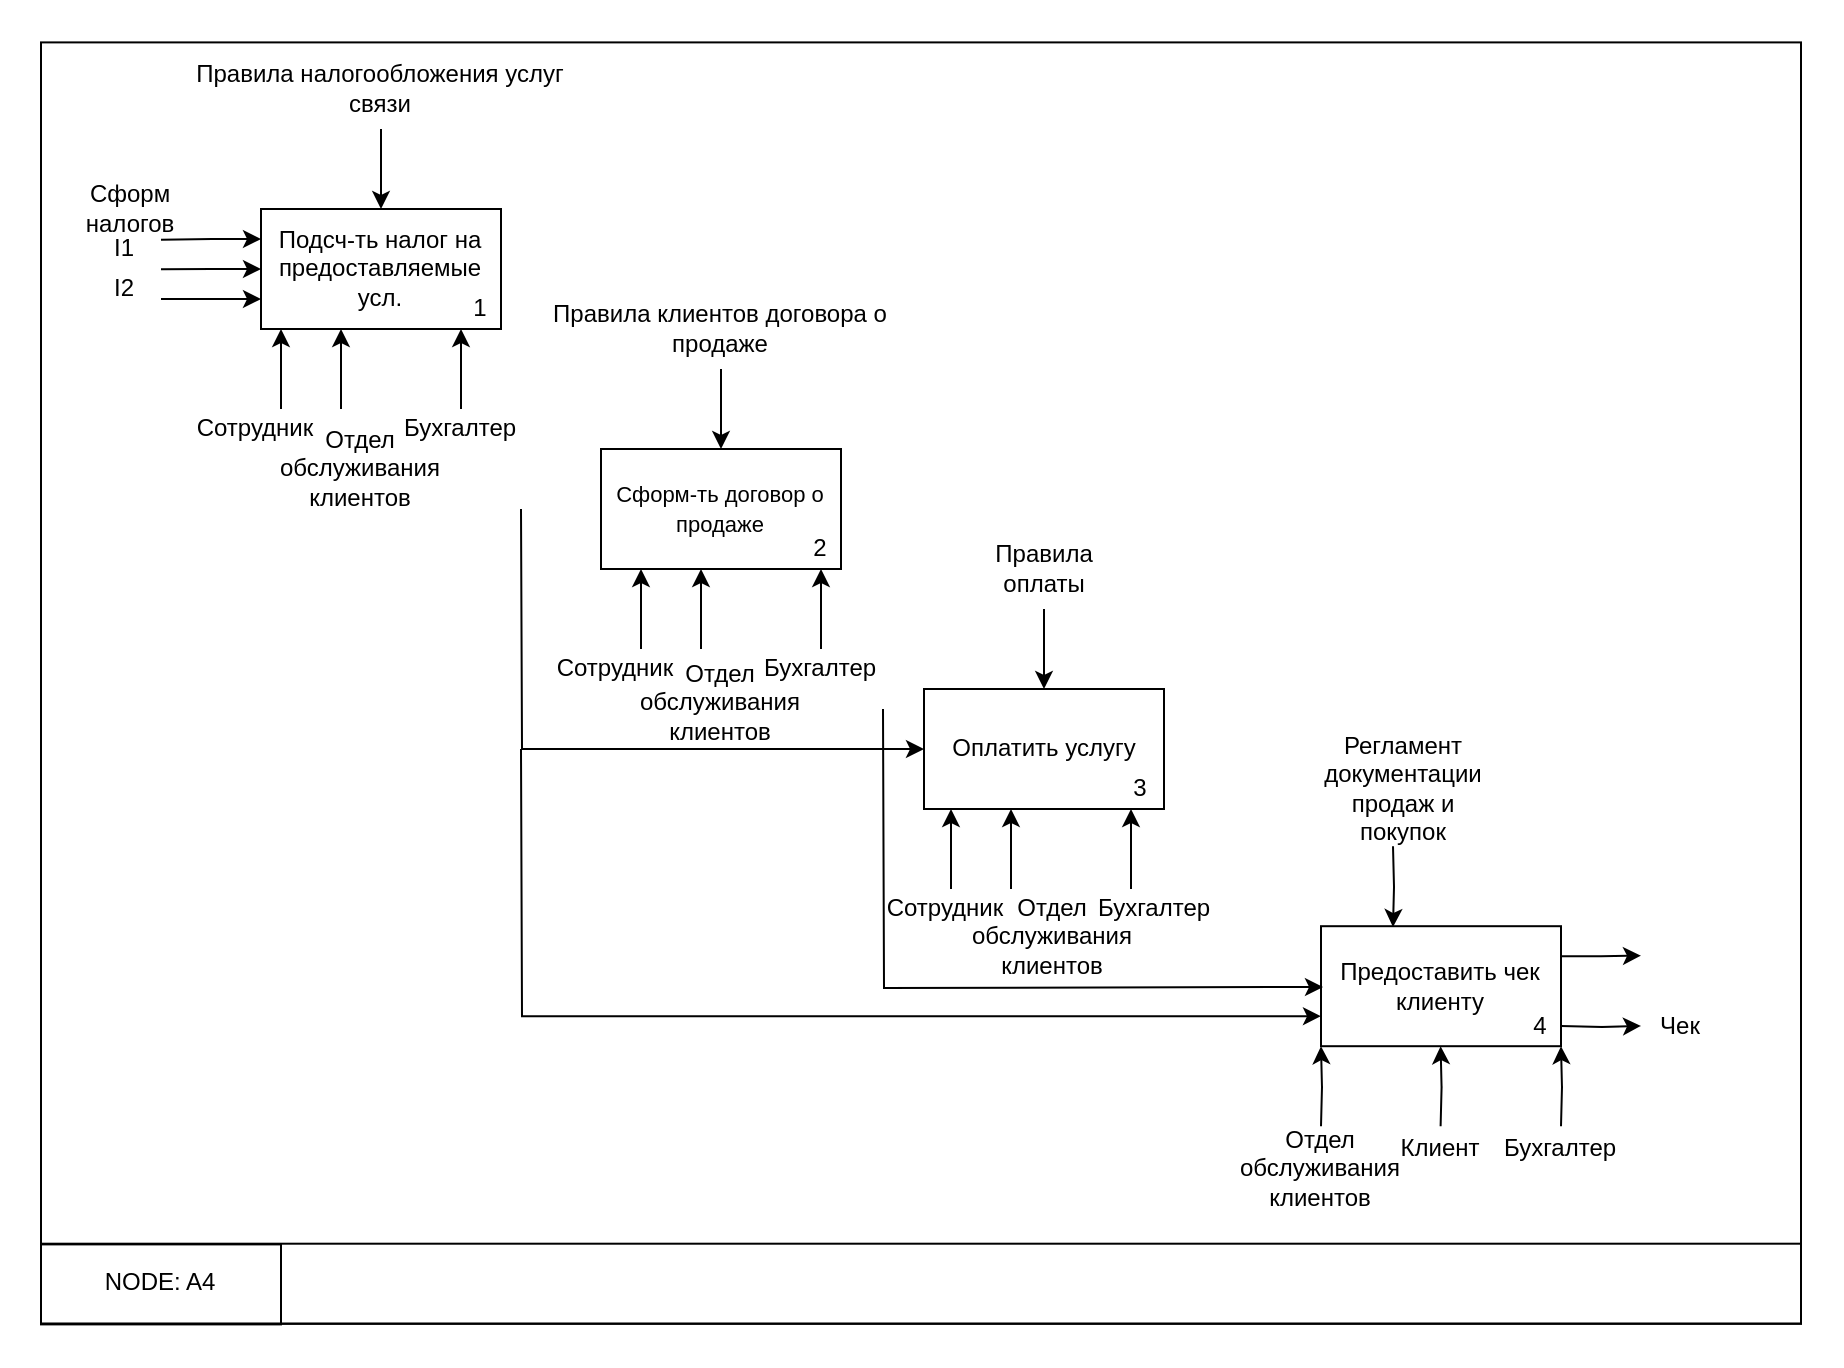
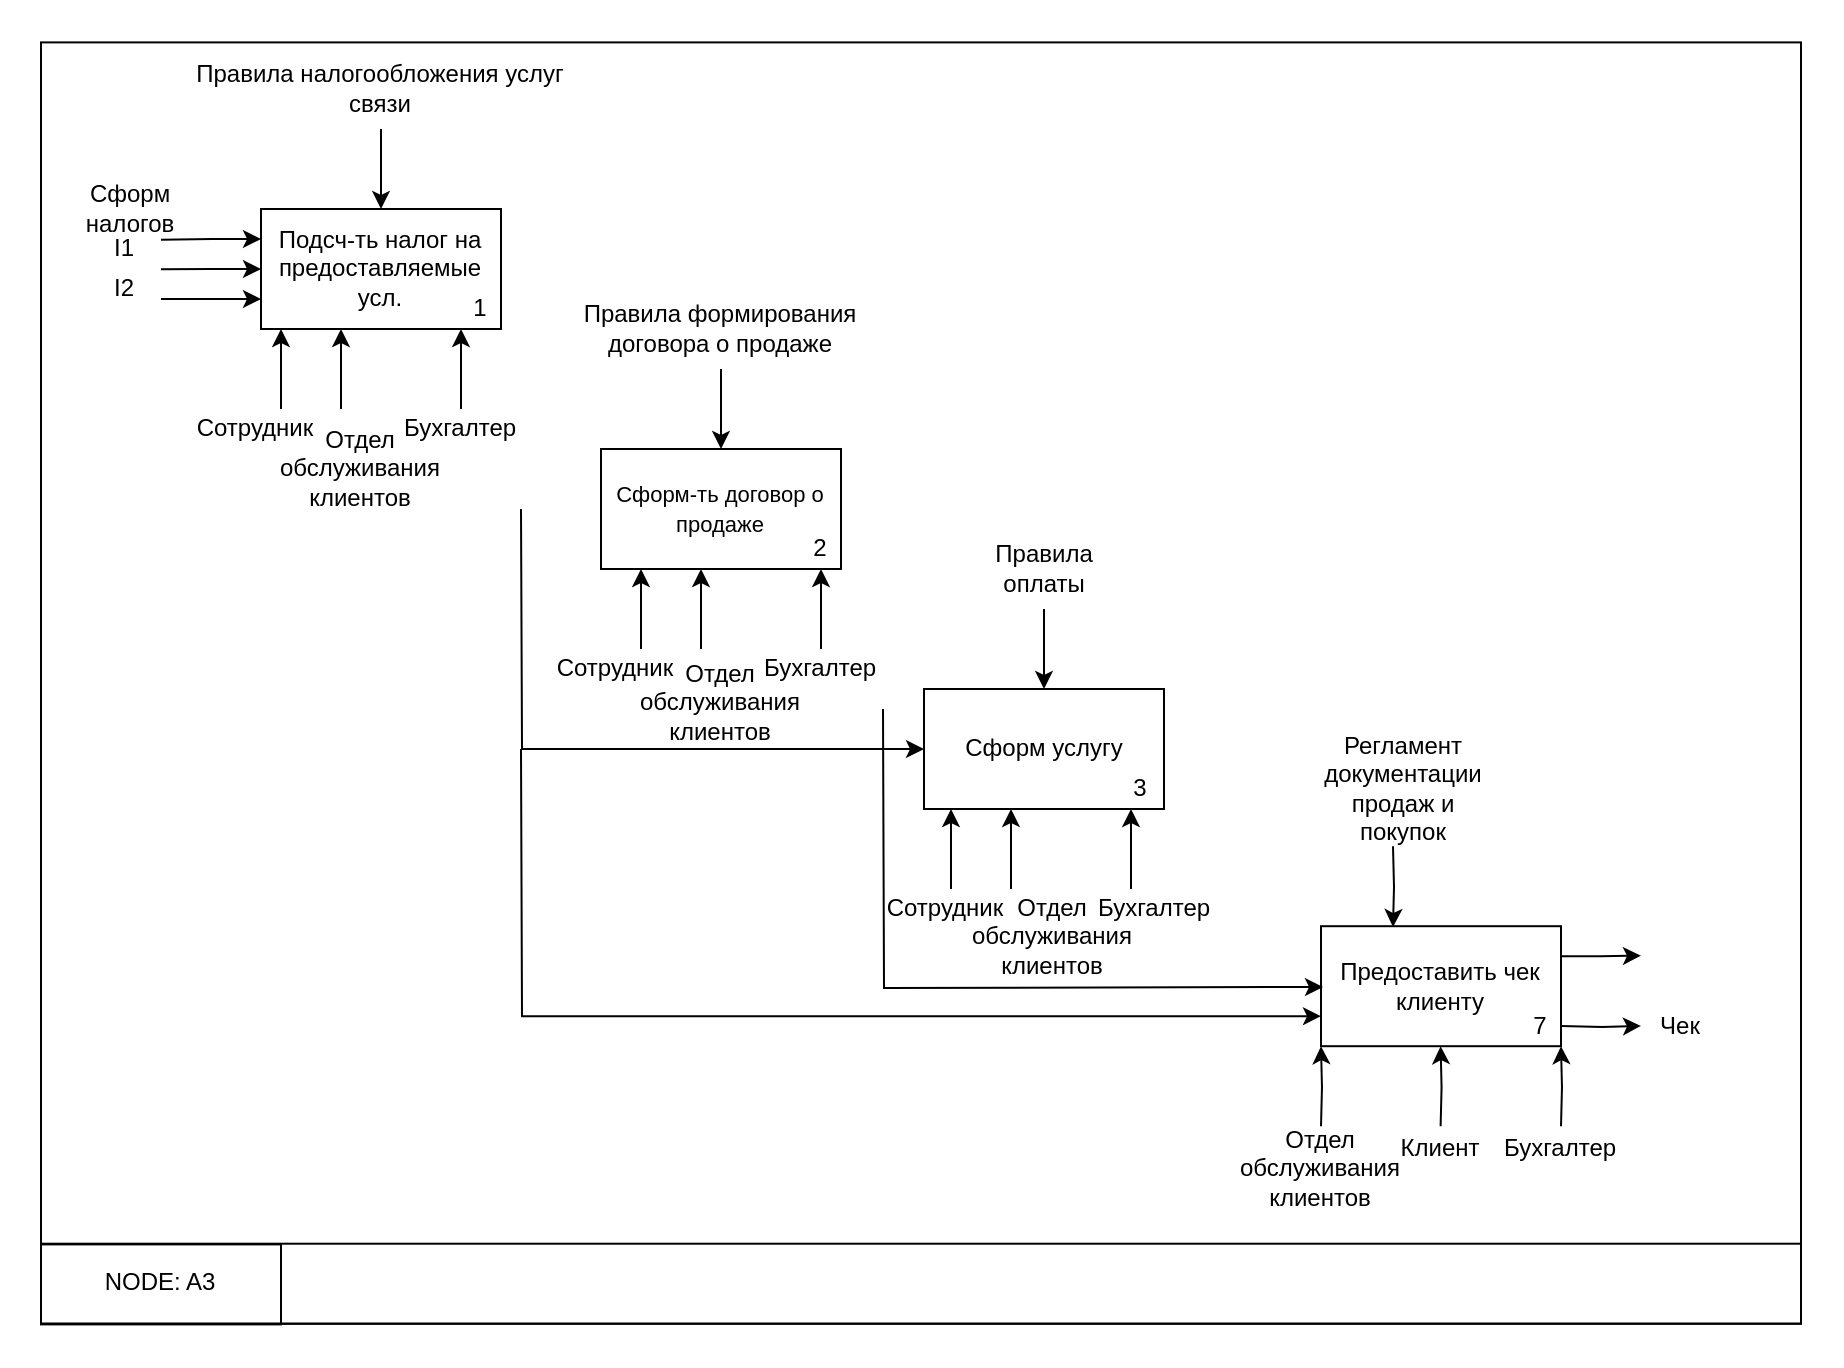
  <mxCell id="0" />
  <mxCell id="1" parent="0" />
  <mxCell id="2" value="" style="rounded=0;whiteSpace=wrap;html=1;fillColor=none;" vertex="1" parent="1"><mxGeometry y="20.7" width="880" height="640.65" as="geometry" x="20" /></mxCell>
  <mxCell id="3" value="" style="rounded=0;whiteSpace=wrap;html=1;fillColor=none;" vertex="1" parent="1"><mxGeometry y="621.35" width="880" height="40" as="geometry" x="20" /></mxCell>
  <mxCell id="4" value="" style="rounded=0;whiteSpace=wrap;html=1;fillColor=none;" vertex="1" parent="1"><mxGeometry y="621.7" width="120" height="40" as="geometry" x="20" /></mxCell>
- <mxCell id="5" value="NODE: A4" style="text;html=1;strokeColor=none;fillColor=none;align=center;verticalAlign=middle;whiteSpace=wrap;rounded=0;" vertex="1" parent="1"><mxGeometry x="45" y="630.7" width="70" height="20" as="geometry" /></mxCell>
+ <mxCell id="5" value="NODE: A3" style="text;html=1;strokeColor=none;fillColor=none;align=center;verticalAlign=middle;whiteSpace=wrap;rounded=0;" vertex="1" parent="1"><mxGeometry x="45" y="630.7" width="70" height="20" as="geometry" /></mxCell>
  <mxCell id="6" style="edgeStyle=orthogonalEdgeStyle;rounded=0;orthogonalLoop=1;jettySize=auto;html=1;exitX=0.5;exitY=0;exitDx=0;exitDy=0;endArrow=none;endFill=0;startArrow=classic;startFill=1;" edge="1" parent="1" source="10"><mxGeometry relative="1" as="geometry"><mxPoint x="190" y="64" as="targetPoint" /></mxGeometry></mxCell>
  <mxCell id="7" style="edgeStyle=orthogonalEdgeStyle;rounded=0;orthogonalLoop=1;jettySize=auto;html=1;exitX=0;exitY=0.25;exitDx=0;exitDy=0;startArrow=classic;startFill=1;endArrow=none;endFill=0;" edge="1" parent="1" source="10"><mxGeometry relative="1" as="geometry"><mxPoint x="80" y="119.333" as="targetPoint" /></mxGeometry></mxCell>
  <mxCell id="8" style="edgeStyle=orthogonalEdgeStyle;rounded=0;orthogonalLoop=1;jettySize=auto;html=1;exitX=0;exitY=0.5;exitDx=0;exitDy=0;startArrow=classic;startFill=1;endArrow=none;endFill=0;" edge="1" parent="1" source="10"><mxGeometry relative="1" as="geometry"><mxPoint x="80" y="134.143" as="targetPoint" /></mxGeometry></mxCell>
  <mxCell id="9" style="edgeStyle=orthogonalEdgeStyle;rounded=0;orthogonalLoop=1;jettySize=auto;html=1;exitX=0;exitY=0.75;exitDx=0;exitDy=0;startArrow=classic;startFill=1;endArrow=none;endFill=0;" edge="1" parent="1" source="10"><mxGeometry relative="1" as="geometry"><mxPoint x="80" y="149" as="targetPoint" /></mxGeometry></mxCell>
  <mxCell id="10" value="Подсч-ть налог на предоставляемые усл." style="rounded=0;whiteSpace=wrap;html=1;fillColor=none;" vertex="1" parent="1"><mxGeometry x="130" y="104" width="120" height="60" as="geometry" /></mxCell>
  <mxCell id="11" value="Правила налогообложения услуг связи" style="text;html=1;strokeColor=none;fillColor=none;align=center;verticalAlign=middle;whiteSpace=wrap;rounded=0;" vertex="1" parent="1"><mxGeometry x="95" y="34" width="190" height="20" as="geometry" /></mxCell>
  <mxCell id="12" value="1" style="text;html=1;strokeColor=none;fillColor=none;align=center;verticalAlign=middle;whiteSpace=wrap;rounded=0;" vertex="1" parent="1"><mxGeometry x="220" y="144" width="40" height="20" as="geometry" /></mxCell>
  <mxCell id="13" value="Сотрудник" style="text;html=1;strokeColor=none;fillColor=none;align=center;verticalAlign=middle;whiteSpace=wrap;rounded=0;" vertex="1" parent="1"><mxGeometry x="95" y="204" width="65" height="20" as="geometry" /></mxCell>
  <mxCell id="14" style="edgeStyle=orthogonalEdgeStyle;rounded=0;orthogonalLoop=1;jettySize=auto;html=1;exitX=0.5;exitY=0;exitDx=0;exitDy=0;endArrow=none;endFill=0;startArrow=classic;startFill=1;" edge="1" parent="1" source="15"><mxGeometry relative="1" as="geometry"><mxPoint x="360" y="184" as="targetPoint" /></mxGeometry></mxCell>
  <mxCell id="15" value="&lt;font style=&quot;font-size: 11px&quot;&gt;Сформ-ть договор о продаже&lt;/font&gt;" style="rounded=0;whiteSpace=wrap;html=1;fillColor=none;" vertex="1" parent="1"><mxGeometry x="300" y="224" width="120" height="60" as="geometry" /></mxCell>
- <mxCell id="16" value="Правила клиентов договора о продаже" style="text;html=1;strokeColor=none;fillColor=none;align=center;verticalAlign=middle;whiteSpace=wrap;rounded=0;" vertex="1" parent="1"><mxGeometry x="265" y="154" width="190" height="20" as="geometry" /></mxCell>
+ <mxCell id="16" value="Правила формирования договора о продаже" style="text;html=1;strokeColor=none;fillColor=none;align=center;verticalAlign=middle;whiteSpace=wrap;rounded=0;" vertex="1" parent="1"><mxGeometry x="265" y="154" width="190" height="20" as="geometry" /></mxCell>
  <mxCell id="17" value="2" style="text;html=1;strokeColor=none;fillColor=none;align=center;verticalAlign=middle;whiteSpace=wrap;rounded=0;" vertex="1" parent="1"><mxGeometry x="390" y="264" width="40" height="20" as="geometry" /></mxCell>
  <mxCell id="18" style="edgeStyle=orthogonalEdgeStyle;rounded=0;orthogonalLoop=1;jettySize=auto;html=1;exitX=0.5;exitY=0;exitDx=0;exitDy=0;endArrow=none;endFill=0;startArrow=classic;startFill=1;" edge="1" parent="1" source="20"><mxGeometry relative="1" as="geometry"><mxPoint x="521.5" y="304" as="targetPoint" /></mxGeometry></mxCell>
  <mxCell id="19" style="edgeStyle=orthogonalEdgeStyle;rounded=0;orthogonalLoop=1;jettySize=auto;html=1;exitX=0;exitY=0.5;exitDx=0;exitDy=0;startArrow=classic;startFill=1;endArrow=none;endFill=0;" edge="1" parent="1" source="20"><mxGeometry relative="1" as="geometry"><mxPoint x="260" y="254" as="targetPoint" /></mxGeometry></mxCell>
- <mxCell id="20" value="Оплатить услугу" style="rounded=0;whiteSpace=wrap;html=1;fillColor=none;" vertex="1" parent="1"><mxGeometry x="461.5" y="344" width="120" height="60" as="geometry" /></mxCell>
+ <mxCell id="20" value="Сформ услугу" style="rounded=0;whiteSpace=wrap;html=1;fillColor=none;" vertex="1" parent="1"><mxGeometry x="461.5" y="344" width="120" height="60" as="geometry" /></mxCell>
  <mxCell id="21" value="Регламент документации продаж и покупок" style="text;html=1;strokeColor=none;fillColor=none;align=center;verticalAlign=middle;whiteSpace=wrap;rounded=0;" vertex="1" parent="1"><mxGeometry x="651.5" y="389" width="98.5" height="10" as="geometry" /></mxCell>
  <mxCell id="22" value="3" style="text;html=1;strokeColor=none;fillColor=none;align=center;verticalAlign=middle;whiteSpace=wrap;rounded=0;" vertex="1" parent="1"><mxGeometry x="550" y="384" width="40" height="20" as="geometry" /></mxCell>
  <mxCell id="23" style="edgeStyle=orthogonalEdgeStyle;rounded=0;orthogonalLoop=1;jettySize=auto;html=1;exitX=0.5;exitY=0;exitDx=0;exitDy=0;endArrow=none;endFill=0;startArrow=classic;startFill=1;" edge="1" parent="1"><mxGeometry relative="1" as="geometry"><mxPoint x="696" y="422.6" as="targetPoint" /><mxPoint x="696" y="463" as="sourcePoint" /></mxGeometry></mxCell>
  <mxCell id="24" style="edgeStyle=orthogonalEdgeStyle;rounded=0;orthogonalLoop=1;jettySize=auto;html=1;exitX=0;exitY=0.5;exitDx=0;exitDy=0;startArrow=classic;startFill=1;endArrow=none;endFill=0;" edge="1" parent="1"><mxGeometry relative="1" as="geometry"><mxPoint x="441" y="354" as="targetPoint" /><mxPoint x="661" y="493" as="sourcePoint" /></mxGeometry></mxCell>
  <mxCell id="25" style="edgeStyle=orthogonalEdgeStyle;rounded=0;orthogonalLoop=1;jettySize=auto;html=1;exitX=0;exitY=0.75;exitDx=0;exitDy=0;startArrow=classic;startFill=1;endArrow=none;endFill=0;" edge="1" parent="1" source="27"><mxGeometry relative="1" as="geometry"><mxPoint x="260" y="374" as="targetPoint" /></mxGeometry></mxCell>
  <mxCell id="26" style="edgeStyle=orthogonalEdgeStyle;rounded=0;orthogonalLoop=1;jettySize=auto;html=1;exitX=1;exitY=0.25;exitDx=0;exitDy=0;startArrow=none;startFill=0;endArrow=classic;endFill=1;" edge="1" parent="1" source="27"><mxGeometry relative="1" as="geometry"><mxPoint x="820" y="477.31" as="targetPoint" /></mxGeometry></mxCell>
  <mxCell id="27" value="Предоставить чек клиенту" style="rounded=0;whiteSpace=wrap;html=1;fillColor=none;" vertex="1" parent="1"><mxGeometry x="660" y="462.6" width="120" height="60" as="geometry" /></mxCell>
- <mxCell id="28" value="4" style="text;html=1;strokeColor=none;fillColor=none;align=center;verticalAlign=middle;whiteSpace=wrap;rounded=0;" vertex="1" parent="1"><mxGeometry x="750" y="502.6" width="40" height="20" as="geometry" /></mxCell>
+ <mxCell id="28" value="7" style="text;html=1;strokeColor=none;fillColor=none;align=center;verticalAlign=middle;whiteSpace=wrap;rounded=0;" vertex="1" parent="1"><mxGeometry x="750" y="502.6" width="40" height="20" as="geometry" /></mxCell>
  <mxCell id="29" value="Правила оплаты" style="text;html=1;strokeColor=none;fillColor=none;align=center;verticalAlign=middle;whiteSpace=wrap;rounded=0;" vertex="1" parent="1"><mxGeometry x="501.5" y="274" width="40" height="20" as="geometry" /></mxCell>
  <mxCell id="30" style="edgeStyle=orthogonalEdgeStyle;rounded=0;orthogonalLoop=1;jettySize=auto;html=1;exitX=0.75;exitY=1;exitDx=0;exitDy=0;startArrow=classic;startFill=1;endArrow=none;endFill=0;" edge="1" parent="1"><mxGeometry relative="1" as="geometry"><mxPoint x="660" y="562.6" as="targetPoint" /><mxPoint x="660" y="522.6" as="sourcePoint" /></mxGeometry></mxCell>
  <mxCell id="31" value="Отдел обслуживания клиентов" style="text;html=1;strokeColor=none;fillColor=none;align=center;verticalAlign=middle;whiteSpace=wrap;rounded=0;" vertex="1" parent="1"><mxGeometry x="640" y="574" width="40" height="20" as="geometry" /></mxCell>
  <mxCell id="32" value="" style="endArrow=classic;html=1;" edge="1" parent="1"><mxGeometry width="50" height="50" relative="1" as="geometry"><mxPoint x="140" y="204" as="sourcePoint" /><mxPoint x="140" y="164" as="targetPoint" /></mxGeometry></mxCell>
  <mxCell id="33" value="Сформ налогов" style="text;html=1;strokeColor=none;fillColor=none;align=center;verticalAlign=middle;whiteSpace=wrap;rounded=0;" vertex="1" parent="1"><mxGeometry x="45" y="94" width="40" height="20" as="geometry" /></mxCell>
  <mxCell id="34" style="edgeStyle=orthogonalEdgeStyle;rounded=0;orthogonalLoop=1;jettySize=auto;html=1;exitX=0.75;exitY=1;exitDx=0;exitDy=0;startArrow=classic;startFill=1;endArrow=none;endFill=0;" edge="1" parent="1"><mxGeometry relative="1" as="geometry"><mxPoint x="780" y="562.6" as="targetPoint" /><mxPoint x="780" y="522.6" as="sourcePoint" /></mxGeometry></mxCell>
  <mxCell id="35" value="Бухгалтер" style="text;html=1;strokeColor=none;fillColor=none;align=center;verticalAlign=middle;whiteSpace=wrap;rounded=0;" vertex="1" parent="1"><mxGeometry x="760" y="564" width="40" height="20" as="geometry" /></mxCell>
  <mxCell id="36" style="edgeStyle=orthogonalEdgeStyle;rounded=0;orthogonalLoop=1;jettySize=auto;html=1;exitX=0.75;exitY=1;exitDx=0;exitDy=0;startArrow=classic;startFill=1;endArrow=none;endFill=0;" edge="1" parent="1"><mxGeometry relative="1" as="geometry"><mxPoint x="719.8" y="562.6" as="targetPoint" /><mxPoint x="719.8" y="522.6" as="sourcePoint" /></mxGeometry></mxCell>
  <mxCell id="37" value="Клиент" style="text;html=1;strokeColor=none;fillColor=none;align=center;verticalAlign=middle;whiteSpace=wrap;rounded=0;" vertex="1" parent="1"><mxGeometry x="700" y="564" width="40" height="20" as="geometry" /></mxCell>
  <mxCell id="38" value="" style="endArrow=classic;html=1;" edge="1" parent="1"><mxGeometry width="50" height="50" relative="1" as="geometry"><mxPoint x="170" y="204" as="sourcePoint" /><mxPoint x="170" y="164" as="targetPoint" /></mxGeometry></mxCell>
  <mxCell id="39" value="Отдел обслуживания клиентов" style="text;html=1;strokeColor=none;fillColor=none;align=center;verticalAlign=middle;whiteSpace=wrap;rounded=0;" vertex="1" parent="1"><mxGeometry x="160" y="224" width="40" height="20" as="geometry" /></mxCell>
  <mxCell id="40" value="I1" style="text;html=1;strokeColor=none;fillColor=none;align=center;verticalAlign=middle;whiteSpace=wrap;rounded=0;" vertex="1" parent="1"><mxGeometry x="41.5" y="114" width="40" height="20" as="geometry" /></mxCell>
  <mxCell id="41" value="I2" style="text;html=1;strokeColor=none;fillColor=none;align=center;verticalAlign=middle;whiteSpace=wrap;rounded=0;" vertex="1" parent="1"><mxGeometry x="41.5" y="134" width="40" height="20" as="geometry" /></mxCell>
  <mxCell id="42" value="" style="endArrow=classic;html=1;" edge="1" parent="1"><mxGeometry width="50" height="50" relative="1" as="geometry"><mxPoint x="230" y="204" as="sourcePoint" /><mxPoint x="230" y="164" as="targetPoint" /></mxGeometry></mxCell>
  <mxCell id="43" value="Бухгалтер" style="text;html=1;strokeColor=none;fillColor=none;align=center;verticalAlign=middle;whiteSpace=wrap;rounded=0;" vertex="1" parent="1"><mxGeometry x="210" y="204" width="40" height="20" as="geometry" /></mxCell>
  <mxCell id="44" value="Сотрудник" style="text;html=1;strokeColor=none;fillColor=none;align=center;verticalAlign=middle;whiteSpace=wrap;rounded=0;" vertex="1" parent="1"><mxGeometry x="275" y="324" width="65" height="20" as="geometry" /></mxCell>
  <mxCell id="45" value="" style="endArrow=classic;html=1;" edge="1" parent="1"><mxGeometry width="50" height="50" relative="1" as="geometry"><mxPoint x="320" y="324" as="sourcePoint" /><mxPoint x="320" y="284" as="targetPoint" /></mxGeometry></mxCell>
  <mxCell id="46" value="" style="endArrow=classic;html=1;" edge="1" parent="1"><mxGeometry width="50" height="50" relative="1" as="geometry"><mxPoint x="350" y="324" as="sourcePoint" /><mxPoint x="350" y="284" as="targetPoint" /></mxGeometry></mxCell>
  <mxCell id="47" value="Отдел обслуживания клиентов" style="text;html=1;strokeColor=none;fillColor=none;align=center;verticalAlign=middle;whiteSpace=wrap;rounded=0;" vertex="1" parent="1"><mxGeometry x="340" y="341" width="40" height="20" as="geometry" /></mxCell>
  <mxCell id="48" value="" style="endArrow=classic;html=1;" edge="1" parent="1"><mxGeometry width="50" height="50" relative="1" as="geometry"><mxPoint x="410" y="324" as="sourcePoint" /><mxPoint x="410" y="284" as="targetPoint" /></mxGeometry></mxCell>
  <mxCell id="49" value="Бухгалтер" style="text;html=1;strokeColor=none;fillColor=none;align=center;verticalAlign=middle;whiteSpace=wrap;rounded=0;" vertex="1" parent="1"><mxGeometry x="390" y="324" width="40" height="20" as="geometry" /></mxCell>
  <mxCell id="50" value="Сотрудник" style="text;html=1;strokeColor=none;fillColor=none;align=center;verticalAlign=middle;whiteSpace=wrap;rounded=0;" vertex="1" parent="1"><mxGeometry x="440" y="444" width="65" height="20" as="geometry" /></mxCell>
  <mxCell id="51" value="" style="endArrow=classic;html=1;" edge="1" parent="1"><mxGeometry width="50" height="50" relative="1" as="geometry"><mxPoint x="475" y="444" as="sourcePoint" /><mxPoint x="475" y="404" as="targetPoint" /></mxGeometry></mxCell>
  <mxCell id="52" value="" style="endArrow=classic;html=1;" edge="1" parent="1"><mxGeometry width="50" height="50" relative="1" as="geometry"><mxPoint x="505" y="444" as="sourcePoint" /><mxPoint x="505" y="404" as="targetPoint" /></mxGeometry></mxCell>
  <mxCell id="53" value="Отдел обслуживания клиентов" style="text;html=1;strokeColor=none;fillColor=none;align=center;verticalAlign=middle;whiteSpace=wrap;rounded=0;" vertex="1" parent="1"><mxGeometry x="506" y="458" width="40" height="20" as="geometry" /></mxCell>
  <mxCell id="54" value="" style="endArrow=classic;html=1;" edge="1" parent="1"><mxGeometry width="50" height="50" relative="1" as="geometry"><mxPoint x="565" y="444" as="sourcePoint" /><mxPoint x="565" y="404" as="targetPoint" /></mxGeometry></mxCell>
  <mxCell id="55" value="Бухгалтер" style="text;html=1;strokeColor=none;fillColor=none;align=center;verticalAlign=middle;whiteSpace=wrap;rounded=0;" vertex="1" parent="1"><mxGeometry x="557" y="444" width="40" height="20" as="geometry" /></mxCell>
  <mxCell id="56" style="edgeStyle=orthogonalEdgeStyle;rounded=0;orthogonalLoop=1;jettySize=auto;html=1;exitX=1;exitY=0.25;exitDx=0;exitDy=0;startArrow=none;startFill=0;endArrow=classic;endFill=1;" edge="1" parent="1"><mxGeometry relative="1" as="geometry"><mxPoint x="820.003" y="512.461" as="targetPoint" /><mxPoint x="780.003" y="512.461" as="sourcePoint" /></mxGeometry></mxCell>
  <mxCell id="57" value="Чек" style="text;html=1;strokeColor=none;fillColor=none;align=center;verticalAlign=middle;whiteSpace=wrap;rounded=0;" vertex="1" parent="1"><mxGeometry x="820" y="502.6" width="40" height="20" as="geometry" /></mxCell>
